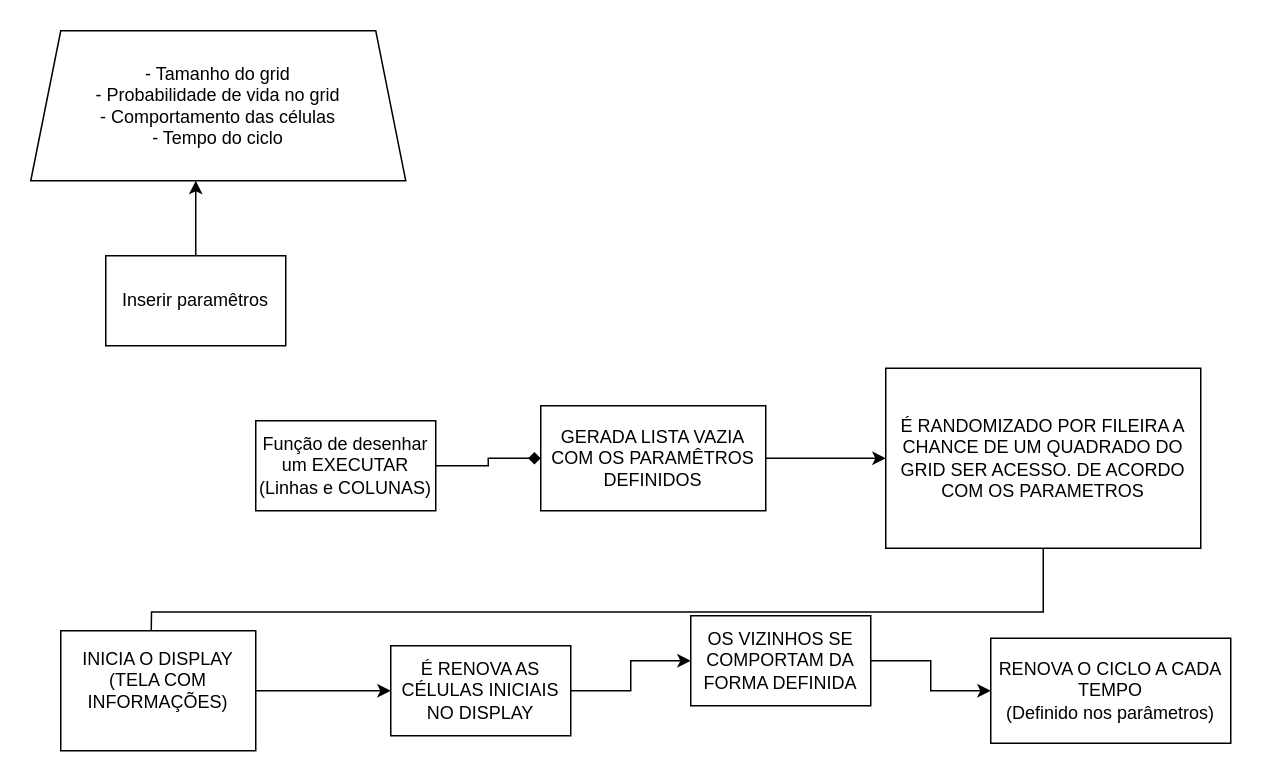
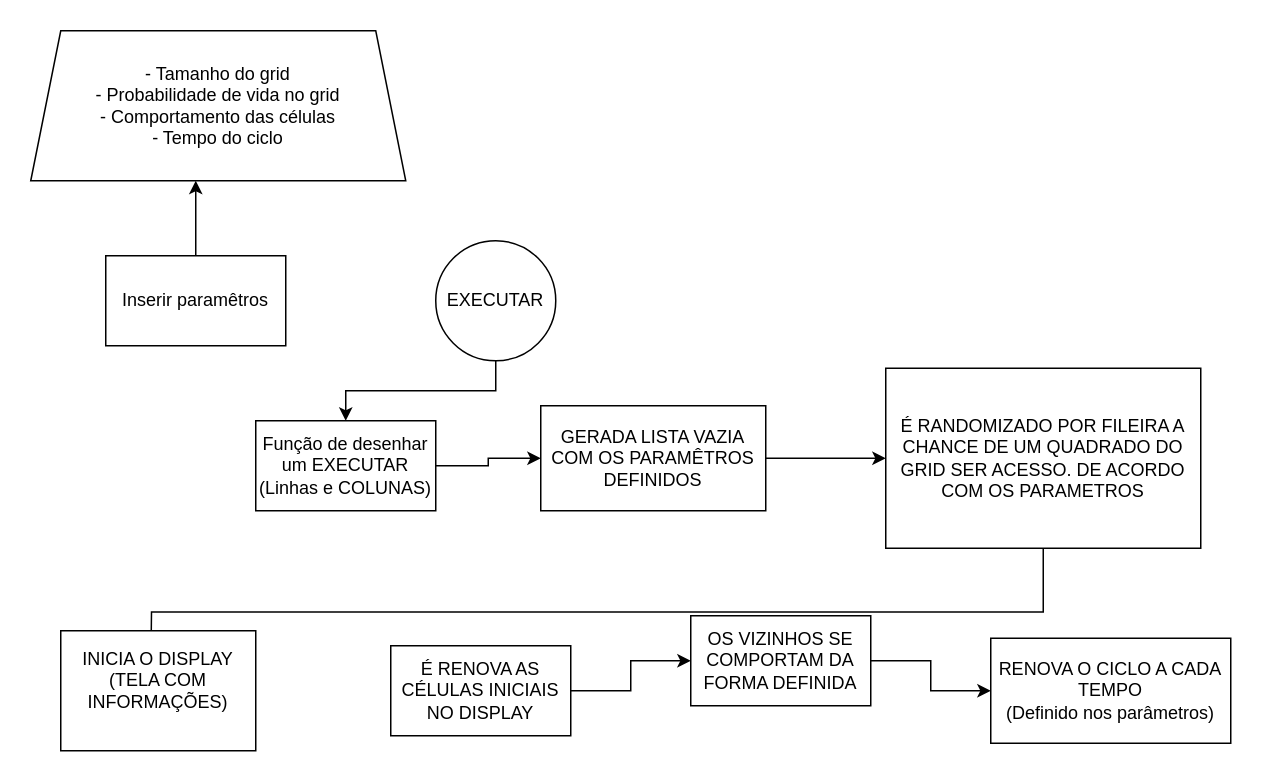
  <mxCell id="0" />
  <mxCell id="1" parent="0" />
  <mxCell id="2" style="edgeStyle=orthogonalEdgeStyle;rounded=0;orthogonalLoop=1;jettySize=auto;html=1;exitX=0.25;exitY=0;exitDx=0;exitDy=0;" edge="1" parent="1" source="3" target="19"><mxGeometry relative="1" as="geometry"><mxPoint x="70" y="80" as="targetPoint" /><Array as="points"><mxPoint x="130" y="170" /></Array></mxGeometry></mxCell>
  <mxCell id="3" value="Inserir paramê&lt;span style=&quot;background-color: initial;&quot;&gt;tros&lt;/span&gt;" style="whiteSpace=wrap;html=1;" vertex="1" parent="1"><mxGeometry x="70" y="170" width="120" height="60" as="geometry" /></mxCell>
- <mxCell id="6" value="" style="edgeStyle=orthogonalEdgeStyle;rounded=0;orthogonalLoop=1;jettySize=auto;html=1;endArrow=diamond;" edge="1" parent="1" source="7" target="9"><mxGeometry relative="1" as="geometry" /></mxCell>
+ <mxCell id="4" value="" style="edgeStyle=orthogonalEdgeStyle;rounded=0;orthogonalLoop=1;jettySize=auto;html=1;" edge="1" parent="1" source="5" target="7"><mxGeometry relative="1" as="geometry" /></mxCell>
+ <mxCell id="5" value="EXECUTAR" style="ellipse;whiteSpace=wrap;html=1;" vertex="1" parent="1"><mxGeometry x="290" y="160" width="80" height="80" as="geometry" /></mxCell>
+ <mxCell id="6" value="" style="edgeStyle=orthogonalEdgeStyle;rounded=0;orthogonalLoop=1;jettySize=auto;html=1;" edge="1" parent="1" source="7" target="9"><mxGeometry relative="1" as="geometry" /></mxCell>
  <mxCell id="7" value="Função de desenhar um EXECUTAR (Linhas e COLUNAS)" style="whiteSpace=wrap;html=1;" vertex="1" parent="1"><mxGeometry x="170" y="280" width="120" height="60" as="geometry" /></mxCell>
  <mxCell id="8" value="" style="edgeStyle=orthogonalEdgeStyle;rounded=0;orthogonalLoop=1;jettySize=auto;html=1;" edge="1" parent="1" source="9" target="11"><mxGeometry relative="1" as="geometry" /></mxCell>
  <mxCell id="9" value="GERADA LISTA VAZIA COM OS PARAMÊ&lt;span style=&quot;background-color: initial;&quot;&gt;TROS DEFINIDOS&lt;/span&gt;" style="whiteSpace=wrap;html=1;" vertex="1" parent="1"><mxGeometry x="360" y="270" width="150" height="70" as="geometry" /></mxCell>
  <mxCell id="10" style="edgeStyle=orthogonalEdgeStyle;rounded=0;orthogonalLoop=1;jettySize=auto;html=1;exitX=0.5;exitY=1;exitDx=0;exitDy=0;" edge="1" parent="1" source="11"><mxGeometry relative="1" as="geometry"><mxPoint x="100" y="450" as="targetPoint" /></mxGeometry></mxCell>
  <mxCell id="11" value="É RANDOMIZADO POR FILEIRA A CHANCE DE UM QUADRADO DO GRID SER ACESSO. DE ACORDO COM OS PARAMETROS" style="whiteSpace=wrap;html=1;" vertex="1" parent="1"><mxGeometry x="590" y="245" width="210" height="120" as="geometry" /></mxCell>
- <mxCell id="12" value="" style="edgeStyle=orthogonalEdgeStyle;rounded=0;orthogonalLoop=1;jettySize=auto;html=1;" edge="1" parent="1" source="13" target="15"><mxGeometry relative="1" as="geometry" /></mxCell>
  <mxCell id="13" value="INICIA O DISPLAY (TELA COM INFORMAÇÕES)&lt;div&gt;&lt;br&gt;&lt;/div&gt;" style="whiteSpace=wrap;html=1;" vertex="1" parent="1"><mxGeometry x="40" y="420" width="130" height="80" as="geometry" /></mxCell>
  <mxCell id="14" value="" style="edgeStyle=orthogonalEdgeStyle;rounded=0;orthogonalLoop=1;jettySize=auto;html=1;" edge="1" parent="1" source="15" target="17"><mxGeometry relative="1" as="geometry" /></mxCell>
  <mxCell id="15" value="É RENOVA AS CÉLULAS INICIAIS NO DISPLAY" style="whiteSpace=wrap;html=1;" vertex="1" parent="1"><mxGeometry x="260" y="430" width="120" height="60" as="geometry" /></mxCell>
  <mxCell id="16" value="" style="edgeStyle=orthogonalEdgeStyle;rounded=0;orthogonalLoop=1;jettySize=auto;html=1;" edge="1" parent="1" source="17" target="18"><mxGeometry relative="1" as="geometry" /></mxCell>
  <mxCell id="17" value="OS VIZINHOS SE COMPORTAM DA FORMA DEFINIDA" style="whiteSpace=wrap;html=1;" vertex="1" parent="1"><mxGeometry x="460" y="410" width="120" height="60" as="geometry" /></mxCell>
  <mxCell id="18" value="RENOVA O CICLO A CADA TEMPO&lt;div&gt;(Definido nos parâmetros)&lt;/div&gt;" style="whiteSpace=wrap;html=1;" vertex="1" parent="1"><mxGeometry x="660" y="425" width="160" height="70" as="geometry" /></mxCell>
  <mxCell id="19" value="- Tamanho do grid&lt;div&gt;- Probabilidade de vida no grid&lt;br&gt;&lt;div&gt;- Comportamento das células&lt;/div&gt;&lt;/div&gt;&lt;div&gt;- Tempo do ciclo&lt;/div&gt;" style="shape=trapezoid;perimeter=trapezoidPerimeter;whiteSpace=wrap;html=1;fixedSize=1;" vertex="1" parent="1"><mxGeometry y="20" width="250" height="100" as="geometry" x="20" /></mxCell>
